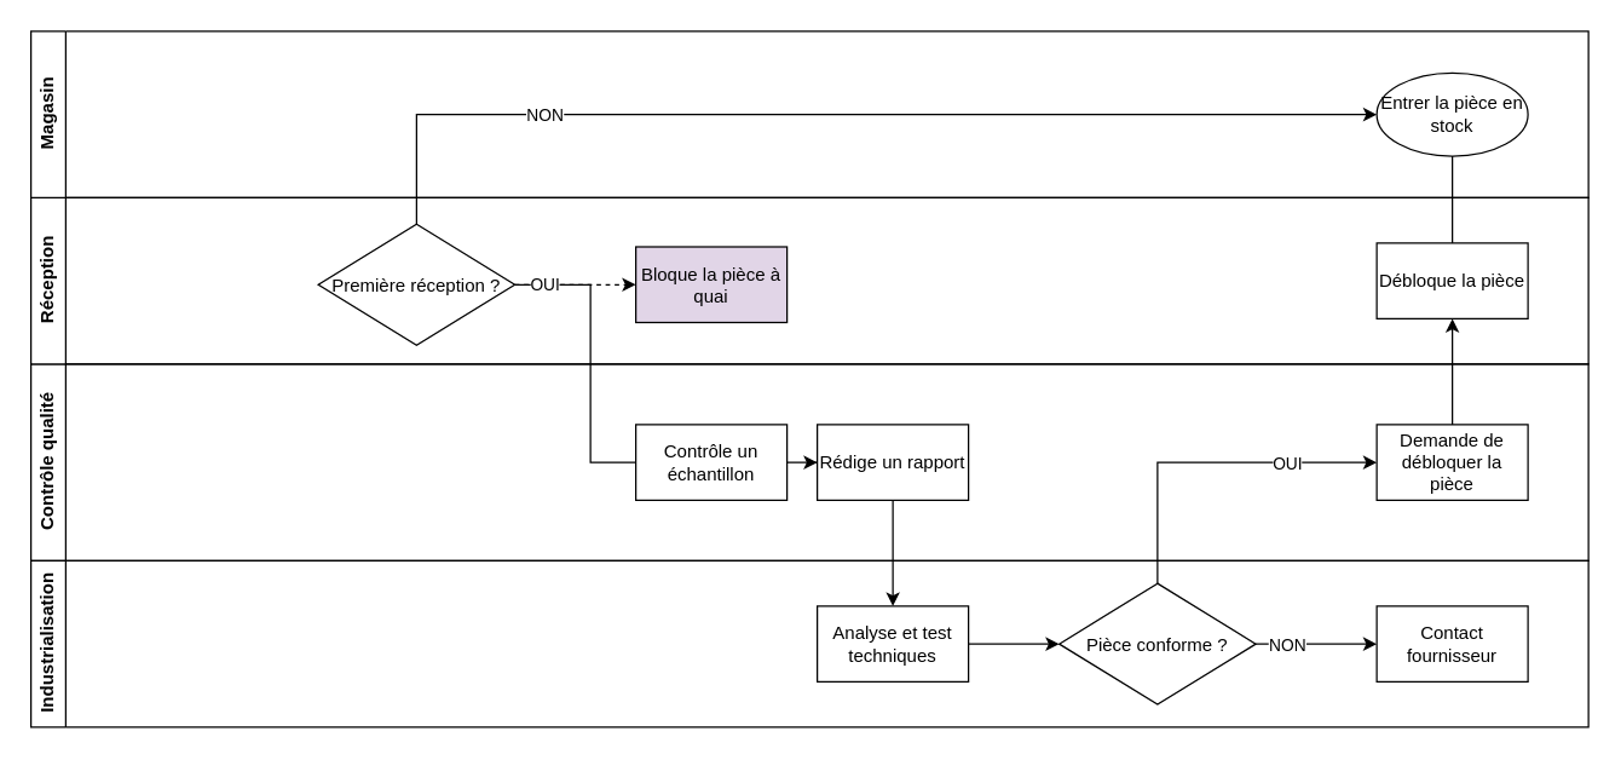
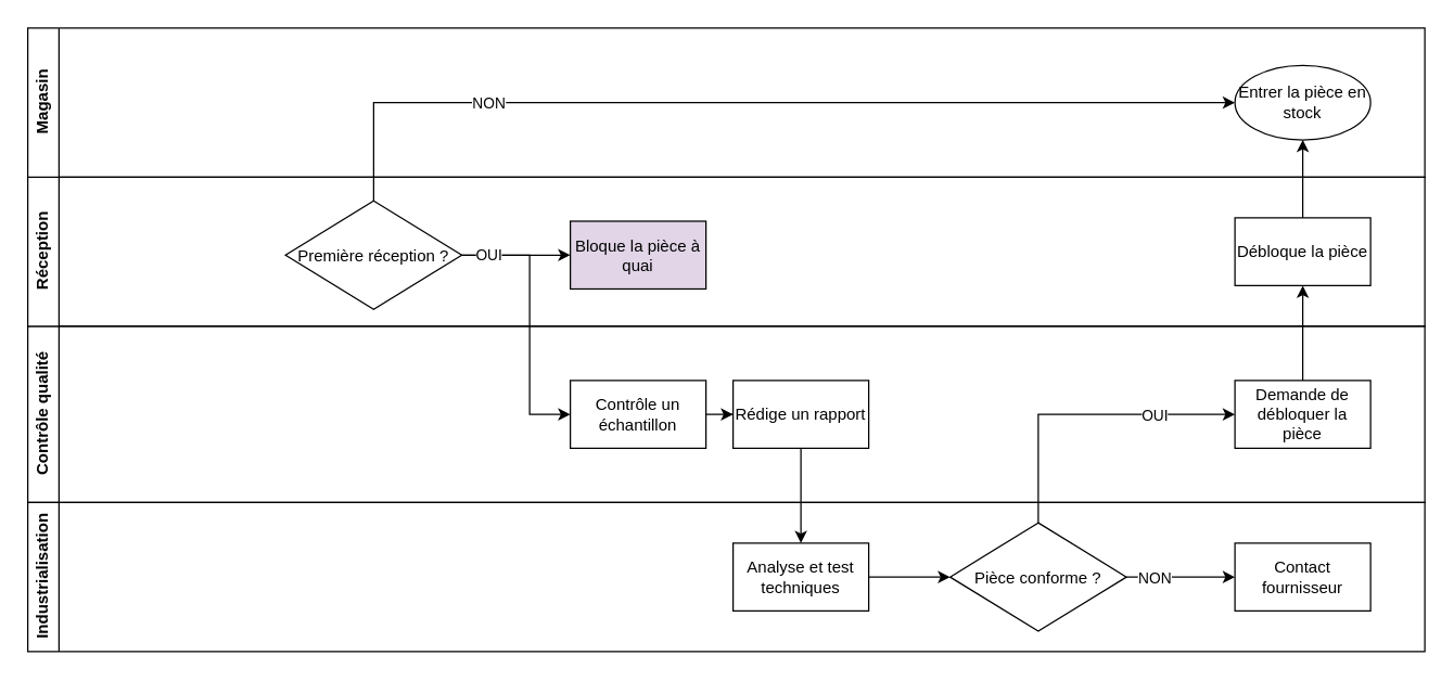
  <mxCell id="0" />
  <mxCell id="1" parent="0" />
  <mxCell id="2" value="Contrôle qualité" style="swimlane;horizontal=0;whiteSpace=wrap;html=1;" parent="1" vertex="1"><mxGeometry x="20" y="240" width="1030" height="130" as="geometry" /></mxCell>
  <mxCell id="3" value="Réception" style="swimlane;horizontal=0;whiteSpace=wrap;html=1;startSize=23;" parent="1" vertex="1"><mxGeometry x="20" y="130" width="1030" height="110" as="geometry" /></mxCell>
- <mxCell id="4" style="edgeStyle=orthogonalEdgeStyle;rounded=0;orthogonalLoop=1;jettySize=auto;html=1;entryX=0;entryY=0.5;entryDx=0;entryDy=0;dashed=1;" parent="3" source="5" target="6" edge="1"><mxGeometry relative="1" as="geometry" /></mxCell>
+ <mxCell id="4" style="edgeStyle=orthogonalEdgeStyle;rounded=0;orthogonalLoop=1;jettySize=auto;html=1;entryX=0;entryY=0.5;entryDx=0;entryDy=0;" parent="3" source="5" target="6" edge="1"><mxGeometry relative="1" as="geometry" /></mxCell>
  <mxCell id="5" value="Première réception ?" style="rhombus;" parent="3" vertex="1"><mxGeometry x="190" y="17.5" width="130" height="80" as="geometry" /></mxCell>
  <mxCell id="6" value="Bloque la pièce à quai" style="rounded=0;whiteSpace=wrap;html=1;fillColor=#e1d5e7;" parent="3" vertex="1"><mxGeometry x="400" y="32.5" width="100" height="50" as="geometry" /></mxCell>
  <mxCell id="7" value="Industrialisation" style="swimlane;horizontal=0;whiteSpace=wrap;html=1;" parent="1" vertex="1"><mxGeometry x="20" y="370" width="1030" height="110" as="geometry" /></mxCell>
  <mxCell id="8" value="Pièce conforme ?" style="rhombus;" parent="7" vertex="1"><mxGeometry x="680" y="15" width="130" height="80" as="geometry" /></mxCell>
  <mxCell id="9" value="Demande de débloquer la pièce" style="rounded=0;whiteSpace=wrap;html=1;" parent="7" vertex="1"><mxGeometry x="890" y="-90" width="100" height="50" as="geometry" /></mxCell>
  <mxCell id="10" value="Contact fournisseur" style="rounded=0;whiteSpace=wrap;html=1;" parent="7" vertex="1"><mxGeometry x="890" y="30" width="100" height="50" as="geometry" /></mxCell>
  <mxCell id="11" value="Débloque la pièce" style="rounded=0;whiteSpace=wrap;html=1;" parent="7" vertex="1"><mxGeometry x="890" y="-210" width="100" height="50" as="geometry" /></mxCell>
  <mxCell id="12" value="Entrer la pièce en stock" style="ellipse;whiteSpace=wrap;html=1;" parent="7" vertex="1"><mxGeometry x="890" y="-322.5" width="100" height="55" as="geometry" /></mxCell>
  <mxCell id="13" style="edgeStyle=orthogonalEdgeStyle;rounded=0;orthogonalLoop=1;jettySize=auto;html=1;entryX=0;entryY=0.5;entryDx=0;entryDy=0;exitX=1;exitY=0.5;exitDx=0;exitDy=0;" parent="7" source="23" target="8" edge="1"><mxGeometry relative="1" as="geometry"><mxPoint x="640" y="55" as="sourcePoint" /></mxGeometry></mxCell>
  <mxCell id="14" style="edgeStyle=orthogonalEdgeStyle;rounded=0;orthogonalLoop=1;jettySize=auto;html=1;entryX=0;entryY=0.5;entryDx=0;entryDy=0;" parent="7" source="8" target="10" edge="1"><mxGeometry relative="1" as="geometry" /></mxCell>
  <mxCell id="15" value="NON" style="edgeLabel;html=1;align=center;verticalAlign=middle;resizable=0;points=[];" parent="14" vertex="1" connectable="0"><mxGeometry x="-0.246" y="-2" relative="1" as="geometry"><mxPoint x="-10" y="-2" as="offset" /></mxGeometry></mxCell>
  <mxCell id="16" style="edgeStyle=orthogonalEdgeStyle;rounded=0;orthogonalLoop=1;jettySize=auto;html=1;entryX=0;entryY=0.5;entryDx=0;entryDy=0;" parent="7" source="8" target="9" edge="1"><mxGeometry relative="1" as="geometry"><Array as="points"><mxPoint x="745" y="-65" /></Array></mxGeometry></mxCell>
  <mxCell id="17" value="OUI" style="edgeLabel;html=1;align=center;verticalAlign=middle;resizable=0;points=[];" parent="16" vertex="1" connectable="0"><mxGeometry x="0.257" relative="1" as="geometry"><mxPoint x="24" as="offset" /></mxGeometry></mxCell>
  <mxCell id="18" style="edgeStyle=orthogonalEdgeStyle;rounded=0;orthogonalLoop=1;jettySize=auto;html=1;entryX=0.5;entryY=1;entryDx=0;entryDy=0;" parent="7" source="9" target="11" edge="1"><mxGeometry relative="1" as="geometry" /></mxCell>
- <mxCell id="19" style="edgeStyle=orthogonalEdgeStyle;rounded=0;orthogonalLoop=1;jettySize=auto;html=1;entryX=0.5;entryY=1;entryDx=0;entryDy=0;endArrow=none;" parent="7" source="11" target="12" edge="1"><mxGeometry relative="1" as="geometry" /></mxCell>
+ <mxCell id="19" style="edgeStyle=orthogonalEdgeStyle;rounded=0;orthogonalLoop=1;jettySize=auto;html=1;entryX=0.5;entryY=1;entryDx=0;entryDy=0;" parent="7" source="11" target="12" edge="1"><mxGeometry relative="1" as="geometry" /></mxCell>
  <mxCell id="20" value="Contrôle un échantillon" style="rounded=0;whiteSpace=wrap;html=1;" parent="7" vertex="1"><mxGeometry x="400" y="-90" width="100" height="50" as="geometry" /></mxCell>
  <mxCell id="21" value="Rédige un rapport" style="rounded=0;whiteSpace=wrap;html=1;" parent="7" vertex="1"><mxGeometry x="520" y="-90" width="100" height="50" as="geometry" /></mxCell>
  <mxCell id="22" style="edgeStyle=orthogonalEdgeStyle;rounded=0;orthogonalLoop=1;jettySize=auto;html=1;" parent="7" source="21" target="23" edge="1"><mxGeometry relative="1" as="geometry" /></mxCell>
  <mxCell id="23" value="Analyse et test techniques" style="rounded=0;whiteSpace=wrap;html=1;" parent="7" vertex="1"><mxGeometry x="520" y="30" width="100" height="50" as="geometry" /></mxCell>
  <mxCell id="24" style="edgeStyle=orthogonalEdgeStyle;rounded=0;orthogonalLoop=1;jettySize=auto;html=1;" parent="7" source="20" target="21" edge="1"><mxGeometry relative="1" as="geometry" /></mxCell>
  <mxCell id="25" value="Magasin" style="swimlane;horizontal=0;whiteSpace=wrap;html=1;" parent="1" vertex="1"><mxGeometry x="20" y="20" width="1030" height="110" as="geometry" /></mxCell>
  <mxCell id="26" style="edgeStyle=orthogonalEdgeStyle;rounded=0;orthogonalLoop=1;jettySize=auto;html=1;entryX=0;entryY=0.5;entryDx=0;entryDy=0;" parent="1" source="5" target="12" edge="1"><mxGeometry relative="1" as="geometry"><mxPoint x="560" y="75" as="targetPoint" /><Array as="points"><mxPoint x="275" y="75" /></Array></mxGeometry></mxCell>
  <mxCell id="27" value="NON" style="edgeLabel;html=1;align=center;verticalAlign=middle;resizable=0;points=[];" parent="26" vertex="1" connectable="0"><mxGeometry x="-0.304" y="2" relative="1" as="geometry"><mxPoint x="-89" y="2" as="offset" /></mxGeometry></mxCell>
- <mxCell id="28" style="edgeStyle=orthogonalEdgeStyle;rounded=0;orthogonalLoop=1;jettySize=auto;html=1;entryX=0;entryY=0.5;entryDx=0;entryDy=0;endArrow=none;" parent="1" source="5" target="20" edge="1"><mxGeometry relative="1" as="geometry"><mxPoint x="370" y="290" as="targetPoint" /><Array as="points"><mxPoint x="390" y="188" /><mxPoint x="390" y="305" /></Array></mxGeometry></mxCell>
+ <mxCell id="28" style="edgeStyle=orthogonalEdgeStyle;rounded=0;orthogonalLoop=1;jettySize=auto;html=1;entryX=0;entryY=0.5;entryDx=0;entryDy=0;" parent="1" source="5" target="20" edge="1"><mxGeometry relative="1" as="geometry"><mxPoint x="370" y="290" as="targetPoint" /><Array as="points"><mxPoint x="390" y="188" /><mxPoint x="390" y="305" /></Array></mxGeometry></mxCell>
  <mxCell id="29" value="OUI" style="edgeLabel;html=1;align=center;verticalAlign=middle;resizable=0;points=[];" parent="28" vertex="1" connectable="0"><mxGeometry x="-0.811" relative="1" as="geometry"><mxPoint as="offset" /></mxGeometry></mxCell>
